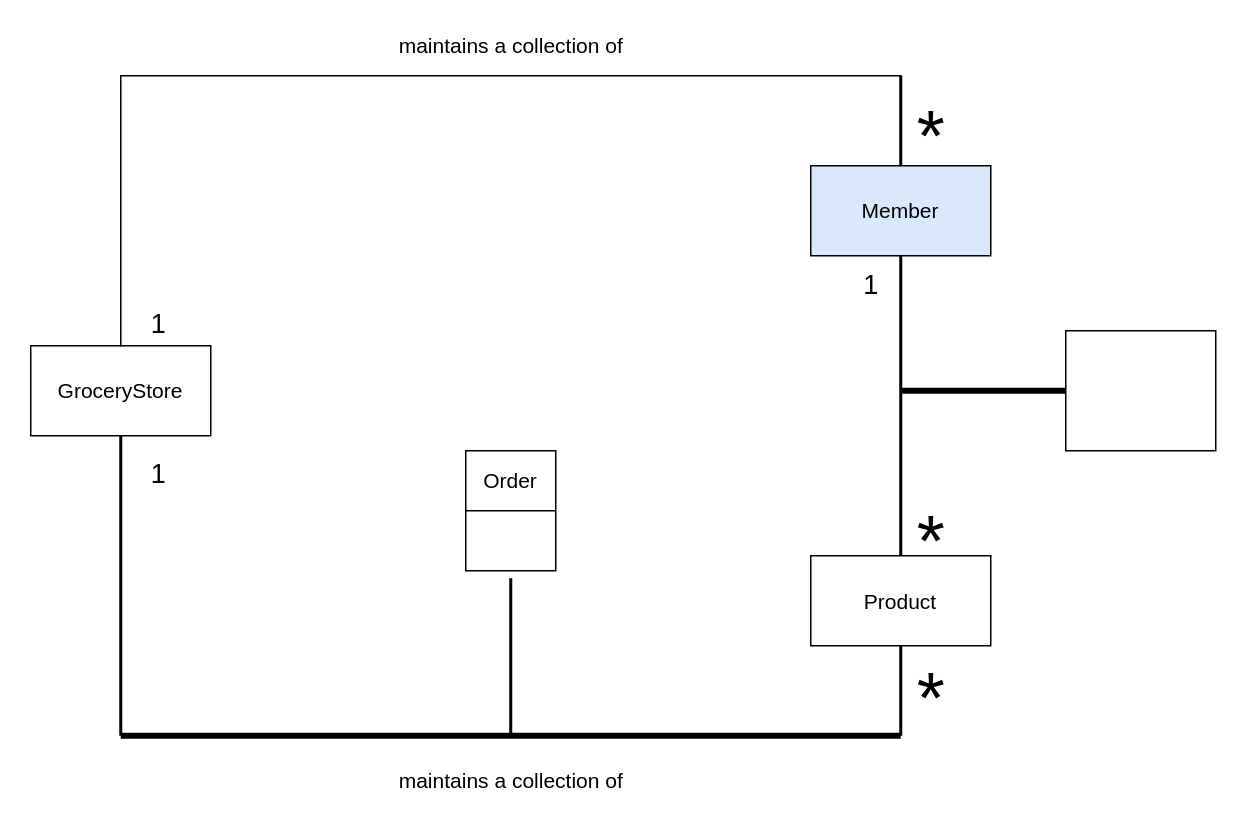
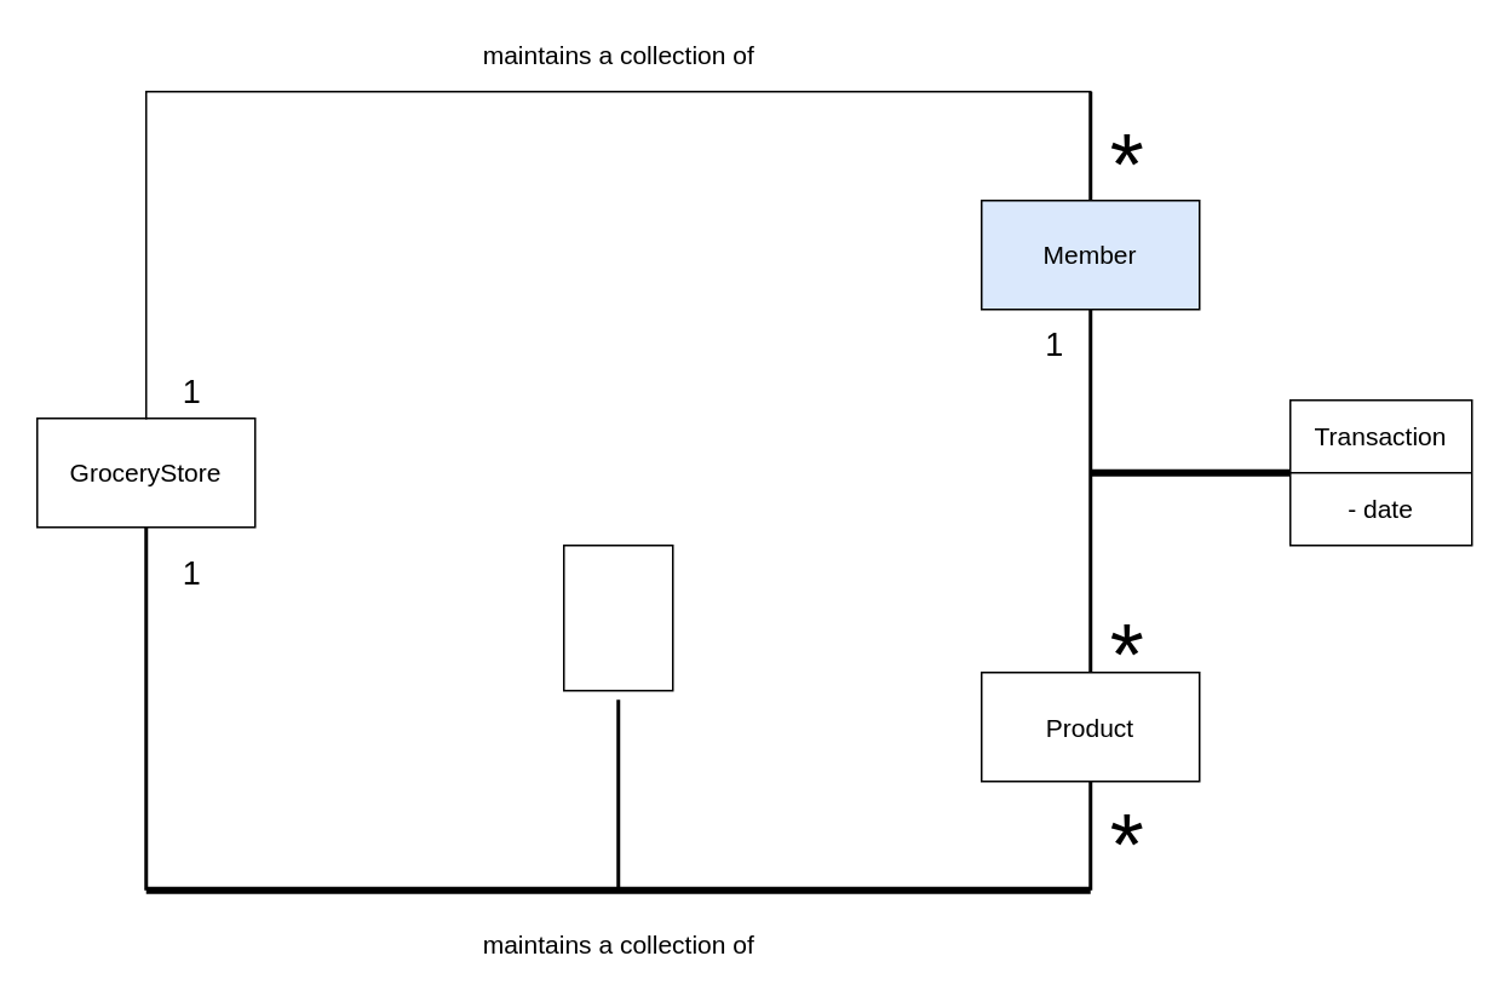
  <mxCell id="0" />
  <mxCell id="1" parent="0" />
  <mxCell id="2" value="&lt;font style=&quot;font-size: 14px&quot;&gt;GroceryStore&lt;/font&gt;" style="rounded=0;whiteSpace=wrap;html=1;" vertex="1" parent="1"><mxGeometry x="20" y="230" width="120" height="60" as="geometry" /></mxCell>
  <mxCell id="3" value="&lt;font style=&quot;font-size: 14px&quot;&gt;Member&lt;/font&gt;" style="rounded=0;whiteSpace=wrap;html=1;fillColor=#dae8fc;" vertex="1" parent="1"><mxGeometry x="540" y="110" width="120" height="60" as="geometry" /></mxCell>
  <mxCell id="4" value="" style="shape=partialRectangle;whiteSpace=wrap;html=1;bottom=0;right=0;fillColor=none;" vertex="1" parent="1"><mxGeometry x="80" y="50" width="520" height="180" as="geometry" /></mxCell>
  <mxCell id="5" value="" style="line;strokeWidth=2;direction=south;html=1;" vertex="1" parent="1"><mxGeometry x="595" y="50" width="10" height="60" as="geometry" /></mxCell>
  <mxCell id="6" value="*" style="text;html=1;align=center;verticalAlign=middle;resizable=0;points=[];autosize=1;strokeColor=none;fillColor=none;fontSize=48;" vertex="1" parent="1"><mxGeometry x="605" y="60" width="30" height="60" as="geometry" /></mxCell>
  <mxCell id="7" value="&lt;font style=&quot;font-size: 18px&quot;&gt;1&lt;/font&gt;" style="text;html=1;align=center;verticalAlign=middle;resizable=0;points=[];autosize=1;strokeColor=none;fillColor=none;fontSize=48;" vertex="1" parent="1"><mxGeometry x="90" y="170" width="30" height="70" as="geometry" /></mxCell>
  <mxCell id="8" value="&lt;font style=&quot;font-size: 14px&quot;&gt;Product&lt;/font&gt;" style="rounded=0;whiteSpace=wrap;html=1;fontSize=18;" vertex="1" parent="1"><mxGeometry x="540" y="370" width="120" height="60" as="geometry" /></mxCell>
  <mxCell id="9" value="" style="line;strokeWidth=2;direction=south;html=1;fontSize=18;" vertex="1" parent="1"><mxGeometry x="75" y="290" width="10" height="200" as="geometry" /></mxCell>
  <mxCell id="10" value="" style="line;strokeWidth=4;html=1;perimeter=backbonePerimeter;points=[];outlineConnect=0;fontSize=18;" vertex="1" parent="1"><mxGeometry x="80" y="485" width="520" height="10" as="geometry" /></mxCell>
  <mxCell id="11" value="" style="line;strokeWidth=2;direction=south;html=1;fontSize=18;" vertex="1" parent="1"><mxGeometry x="595" y="430" width="10" height="60" as="geometry" /></mxCell>
  <mxCell id="12" value="&lt;font style=&quot;font-size: 48px&quot;&gt;*&lt;/font&gt;" style="text;html=1;align=center;verticalAlign=middle;resizable=0;points=[];autosize=1;strokeColor=none;fillColor=none;fontSize=18;" vertex="1" parent="1"><mxGeometry x="605" y="445" width="30" height="40" as="geometry" /></mxCell>
  <mxCell id="13" value="&lt;font style=&quot;font-size: 18px&quot;&gt;1&lt;/font&gt;" style="text;html=1;align=center;verticalAlign=middle;resizable=0;points=[];autosize=1;strokeColor=none;fillColor=none;fontSize=48;" vertex="1" parent="1"><mxGeometry x="90" y="270" width="30" height="70" as="geometry" /></mxCell>
  <mxCell id="14" value="" style="shape=table;startSize=0;container=1;collapsible=0;childLayout=tableLayout;fontSize=14;" vertex="1" parent="1"><mxGeometry x="310" y="300" width="60" height="80" as="geometry" /></mxCell>
  <mxCell id="15" value="" style="shape=partialRectangle;collapsible=0;dropTarget=0;pointerEvents=0;fillColor=none;top=0;left=0;bottom=0;right=0;points=[[0,0.5],[1,0.5]];portConstraint=eastwest;fontSize=14;" vertex="1" parent="14"><mxGeometry width="60" height="40" as="geometry" /></mxCell>
- <mxCell id="16" value="Order" style="shape=partialRectangle;html=1;whiteSpace=wrap;connectable=0;overflow=hidden;fillColor=none;top=0;left=0;bottom=0;right=0;pointerEvents=1;fontSize=14;" vertex="1" parent="15"><mxGeometry width="60" height="40" as="geometry"><mxRectangle width="60" height="40" as="alternateBounds" /></mxGeometry></mxCell>
  <mxCell id="17" value="" style="shape=partialRectangle;collapsible=0;dropTarget=0;pointerEvents=0;fillColor=none;top=0;left=0;bottom=0;right=0;points=[[0,0.5],[1,0.5]];portConstraint=eastwest;fontSize=14;" vertex="1" parent="14"><mxGeometry y="40" width="60" height="40" as="geometry" /></mxCell>
  <mxCell id="18" value="maintains a collection of" style="text;html=1;align=center;verticalAlign=middle;resizable=0;points=[];autosize=1;strokeColor=none;fillColor=none;fontSize=14;" vertex="1" parent="1"><mxGeometry x="255" y="20" width="170" height="20" as="geometry" /></mxCell>
  <mxCell id="19" value="maintains a collection of" style="text;html=1;align=center;verticalAlign=middle;resizable=0;points=[];autosize=1;strokeColor=none;fillColor=none;fontSize=14;" vertex="1" parent="1"><mxGeometry x="255" y="510" width="170" height="20" as="geometry" /></mxCell>
  <mxCell id="20" value="" style="line;strokeWidth=2;direction=south;html=1;fontSize=14;" vertex="1" parent="1"><mxGeometry x="335" y="385" width="10" height="105" as="geometry" /></mxCell>
  <mxCell id="21" value="" style="line;strokeWidth=2;direction=south;html=1;fontSize=14;" vertex="1" parent="1"><mxGeometry x="595" y="170" width="10" height="200" as="geometry" /></mxCell>
  <mxCell id="22" value="&lt;div&gt;&lt;font style=&quot;font-size: 18px&quot;&gt;1&lt;/font&gt;&lt;/div&gt;&lt;div&gt;&lt;font size=&quot;3&quot;&gt;&lt;br&gt;&lt;/font&gt;&lt;/div&gt;" style="text;html=1;align=center;verticalAlign=middle;resizable=0;points=[];autosize=1;strokeColor=none;fillColor=none;fontSize=14;" vertex="1" parent="1"><mxGeometry x="565" y="180" width="30" height="40" as="geometry" /></mxCell>
  <mxCell id="23" value="&lt;font style=&quot;font-size: 48px&quot;&gt;*&lt;/font&gt;" style="text;html=1;align=center;verticalAlign=middle;resizable=0;points=[];autosize=1;strokeColor=none;fillColor=none;fontSize=18;" vertex="1" parent="1"><mxGeometry x="605" y="340" width="30" height="40" as="geometry" /></mxCell>
  <mxCell id="24" value="" style="line;strokeWidth=4;html=1;perimeter=backbonePerimeter;points=[];outlineConnect=0;fontSize=48;" vertex="1" parent="1"><mxGeometry x="600" y="255" width="110" height="10" as="geometry" /></mxCell>
  <mxCell id="25" value="" style="shape=table;startSize=0;container=1;collapsible=0;childLayout=tableLayout;fontSize=14;" vertex="1" parent="1"><mxGeometry x="710" y="220" width="100" height="80" as="geometry" /></mxCell>
  <mxCell id="26" value="" style="shape=partialRectangle;collapsible=0;dropTarget=0;pointerEvents=0;fillColor=none;top=0;left=0;bottom=0;right=0;points=[[0,0.5],[1,0.5]];portConstraint=eastwest;fontSize=14;" vertex="1" parent="25"><mxGeometry width="100" height="40" as="geometry" /></mxCell>
+ <mxCell id="27" value="Transaction" style="shape=partialRectangle;html=1;whiteSpace=wrap;connectable=0;overflow=hidden;fillColor=none;top=0;left=0;bottom=0;right=0;pointerEvents=1;fontSize=14;" vertex="1" parent="26"><mxGeometry width="100" height="40" as="geometry"><mxRectangle width="100" height="40" as="alternateBounds" /></mxGeometry></mxCell>
  <mxCell id="28" value="" style="shape=partialRectangle;collapsible=0;dropTarget=0;pointerEvents=0;fillColor=none;top=0;left=0;bottom=0;right=0;points=[[0,0.5],[1,0.5]];portConstraint=eastwest;fontSize=14;" vertex="1" parent="25"><mxGeometry y="40" width="100" height="40" as="geometry" /></mxCell>
+ <mxCell id="29" value="- date" style="shape=partialRectangle;html=1;whiteSpace=wrap;connectable=0;overflow=hidden;fillColor=none;top=0;left=0;bottom=0;right=0;pointerEvents=1;fontSize=14;" vertex="1" parent="28"><mxGeometry width="100" height="40" as="geometry"><mxRectangle width="100" height="40" as="alternateBounds" /></mxGeometry></mxCell>
